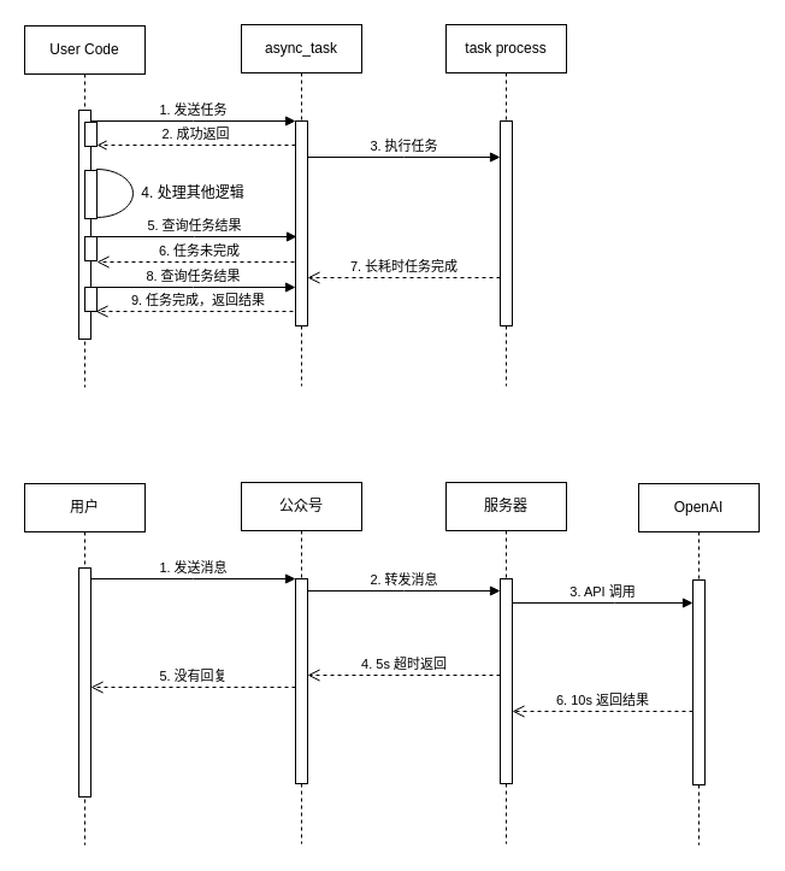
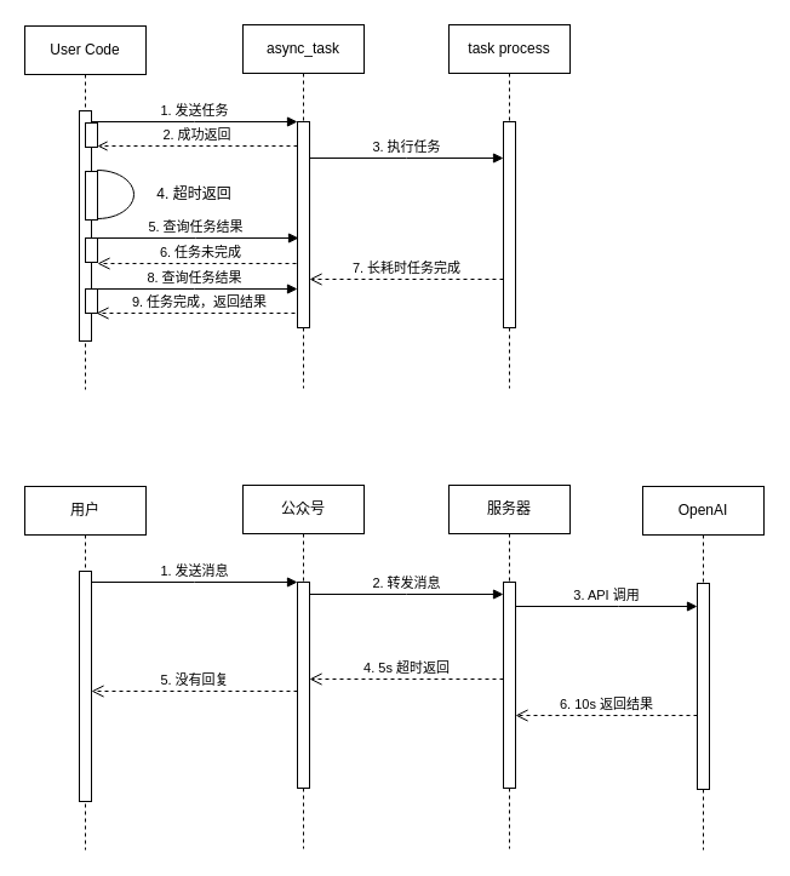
  <mxCell id="0" />
  <mxCell id="1" parent="0" />
  <mxCell id="2" value="9. 任务完成，返回结果" style="html=1;verticalAlign=bottom;endArrow=open;dashed=1;endSize=8;edgeStyle=elbowEdgeStyle;elbow=vertical;curved=0;rounded=0;" edge="1" parent="1"><mxGeometry relative="1" as="geometry"><mxPoint x="79" y="258" as="targetPoint" /><Array as="points"><mxPoint x="174" y="258" /></Array><mxPoint x="249" y="258" as="sourcePoint" /></mxGeometry></mxCell>
  <mxCell id="3" value="6. 任务未完成" style="html=1;verticalAlign=bottom;endArrow=open;dashed=1;endSize=8;edgeStyle=elbowEdgeStyle;elbow=vertical;curved=0;rounded=0;" edge="1" parent="1"><mxGeometry relative="1" as="geometry"><mxPoint x="80" y="217" as="targetPoint" /><Array as="points"><mxPoint x="175" y="217" /></Array><mxPoint x="250" y="217" as="sourcePoint" /></mxGeometry></mxCell>
  <mxCell id="4" value="User Code" style="shape=umlLifeline;perimeter=lifelinePerimeter;whiteSpace=wrap;html=1;container=0;dropTarget=0;collapsible=0;recursiveResize=0;outlineConnect=0;portConstraint=eastwest;newEdgeStyle={&quot;edgeStyle&quot;:&quot;elbowEdgeStyle&quot;,&quot;elbow&quot;:&quot;vertical&quot;,&quot;curved&quot;:0,&quot;rounded&quot;:0};" parent="1" vertex="1"><mxGeometry x="20" y="21" width="100" height="300" as="geometry" /></mxCell>
  <mxCell id="5" value="" style="html=1;points=[];perimeter=orthogonalPerimeter;outlineConnect=0;targetShapes=umlLifeline;portConstraint=eastwest;newEdgeStyle={&quot;edgeStyle&quot;:&quot;elbowEdgeStyle&quot;,&quot;elbow&quot;:&quot;vertical&quot;,&quot;curved&quot;:0,&quot;rounded&quot;:0};" parent="4" vertex="1"><mxGeometry x="45" y="70" width="10" height="190" as="geometry" /></mxCell>
  <mxCell id="6" value="" style="html=1;points=[];perimeter=orthogonalPerimeter;outlineConnect=0;targetShapes=umlLifeline;portConstraint=eastwest;newEdgeStyle={&quot;edgeStyle&quot;:&quot;elbowEdgeStyle&quot;,&quot;elbow&quot;:&quot;vertical&quot;,&quot;curved&quot;:0,&quot;rounded&quot;:0};" parent="4" vertex="1"><mxGeometry x="50" y="80" width="10" height="20" as="geometry" /></mxCell>
  <mxCell id="7" value="" style="html=1;points=[];perimeter=orthogonalPerimeter;outlineConnect=0;targetShapes=umlLifeline;portConstraint=eastwest;newEdgeStyle={&quot;edgeStyle&quot;:&quot;elbowEdgeStyle&quot;,&quot;elbow&quot;:&quot;vertical&quot;,&quot;curved&quot;:0,&quot;rounded&quot;:0};" vertex="1" parent="4"><mxGeometry x="50" y="120" width="10" height="40" as="geometry" /></mxCell>
  <mxCell id="8" value="" style="html=1;points=[];perimeter=orthogonalPerimeter;outlineConnect=0;targetShapes=umlLifeline;portConstraint=eastwest;newEdgeStyle={&quot;edgeStyle&quot;:&quot;elbowEdgeStyle&quot;,&quot;elbow&quot;:&quot;vertical&quot;,&quot;curved&quot;:0,&quot;rounded&quot;:0};" vertex="1" parent="4"><mxGeometry x="50" y="175" width="10" height="20" as="geometry" /></mxCell>
  <mxCell id="9" value="" style="html=1;points=[];perimeter=orthogonalPerimeter;outlineConnect=0;targetShapes=umlLifeline;portConstraint=eastwest;newEdgeStyle={&quot;edgeStyle&quot;:&quot;elbowEdgeStyle&quot;,&quot;elbow&quot;:&quot;vertical&quot;,&quot;curved&quot;:0,&quot;rounded&quot;:0};" vertex="1" parent="4"><mxGeometry x="50" y="217" width="10" height="20" as="geometry" /></mxCell>
  <mxCell id="10" value="async_task" style="shape=umlLifeline;perimeter=lifelinePerimeter;whiteSpace=wrap;html=1;container=0;dropTarget=0;collapsible=0;recursiveResize=0;outlineConnect=0;portConstraint=eastwest;newEdgeStyle={&quot;edgeStyle&quot;:&quot;elbowEdgeStyle&quot;,&quot;elbow&quot;:&quot;vertical&quot;,&quot;curved&quot;:0,&quot;rounded&quot;:0};" parent="1" vertex="1"><mxGeometry x="200" y="20" width="100" height="300" as="geometry" /></mxCell>
  <mxCell id="11" value="" style="html=1;points=[];perimeter=orthogonalPerimeter;outlineConnect=0;targetShapes=umlLifeline;portConstraint=eastwest;newEdgeStyle={&quot;edgeStyle&quot;:&quot;elbowEdgeStyle&quot;,&quot;elbow&quot;:&quot;vertical&quot;,&quot;curved&quot;:0,&quot;rounded&quot;:0};" parent="10" vertex="1"><mxGeometry x="45" y="80" width="10" height="170" as="geometry" /></mxCell>
  <mxCell id="12" value="1. 发送任务" style="html=1;verticalAlign=bottom;endArrow=block;edgeStyle=elbowEdgeStyle;elbow=vertical;curved=0;rounded=0;" parent="1" source="5" target="11" edge="1"><mxGeometry relative="1" as="geometry"><mxPoint x="175" y="110" as="sourcePoint" /><Array as="points"><mxPoint x="160" y="100" /></Array></mxGeometry></mxCell>
  <mxCell id="13" value="2. 成功返回" style="html=1;verticalAlign=bottom;endArrow=open;edgeStyle=elbowEdgeStyle;elbow=vertical;curved=0;rounded=0;dashed=1;endFill=0;" parent="1" target="6" edge="1"><mxGeometry relative="1" as="geometry"><mxPoint x="245" y="120" as="sourcePoint" /><Array as="points"><mxPoint x="170" y="120" /></Array><mxPoint x="80" y="120" as="targetPoint" /></mxGeometry></mxCell>
  <mxCell id="14" value="task process" style="shape=umlLifeline;perimeter=lifelinePerimeter;whiteSpace=wrap;html=1;container=0;dropTarget=0;collapsible=0;recursiveResize=0;outlineConnect=0;portConstraint=eastwest;newEdgeStyle={&quot;edgeStyle&quot;:&quot;elbowEdgeStyle&quot;,&quot;elbow&quot;:&quot;vertical&quot;,&quot;curved&quot;:0,&quot;rounded&quot;:0};" vertex="1" parent="1"><mxGeometry x="370" y="20" width="100" height="300" as="geometry" /></mxCell>
  <mxCell id="15" value="" style="html=1;points=[];perimeter=orthogonalPerimeter;outlineConnect=0;targetShapes=umlLifeline;portConstraint=eastwest;newEdgeStyle={&quot;edgeStyle&quot;:&quot;elbowEdgeStyle&quot;,&quot;elbow&quot;:&quot;vertical&quot;,&quot;curved&quot;:0,&quot;rounded&quot;:0};" vertex="1" parent="14"><mxGeometry x="45" y="80" width="10" height="170" as="geometry" /></mxCell>
  <mxCell id="16" value="" style="verticalLabelPosition=bottom;verticalAlign=top;html=1;shape=mxgraph.basic.arc;startAngle=0.498;endAngle=0;rotation=-180;" vertex="1" parent="1"><mxGeometry x="50" y="140" width="60" height="40" as="geometry" /></mxCell>
- <mxCell id="17" value="4. 处理其他逻辑" style="text;html=1;strokeColor=none;fillColor=none;align=center;verticalAlign=middle;whiteSpace=wrap;rounded=0;" vertex="1" parent="1"><mxGeometry x="110" y="145" width="100" height="30" as="geometry" /></mxCell>
+ <mxCell id="17" value="4. 超时返回" style="text;html=1;strokeColor=none;fillColor=none;align=center;verticalAlign=middle;whiteSpace=wrap;rounded=0;" vertex="1" parent="1"><mxGeometry x="110" y="145" width="100" height="30" as="geometry" /></mxCell>
  <mxCell id="18" value="5. 查询任务结果" style="html=1;verticalAlign=bottom;endArrow=block;edgeStyle=elbowEdgeStyle;elbow=vertical;curved=0;rounded=0;" edge="1" parent="1"><mxGeometry relative="1" as="geometry"><mxPoint x="76" y="196" as="sourcePoint" /><Array as="points"><mxPoint x="161" y="196" /></Array><mxPoint x="246" y="196" as="targetPoint" /></mxGeometry></mxCell>
  <mxCell id="19" value="8. 查询任务结果" style="html=1;verticalAlign=bottom;endArrow=block;edgeStyle=elbowEdgeStyle;elbow=vertical;curved=0;rounded=0;" edge="1" parent="1"><mxGeometry relative="1" as="geometry"><mxPoint x="75" y="238" as="sourcePoint" /><Array as="points"><mxPoint x="160" y="238" /></Array><mxPoint x="245" y="238" as="targetPoint" /></mxGeometry></mxCell>
  <mxCell id="20" value="3. 执行任务" style="html=1;verticalAlign=bottom;endArrow=block;edgeStyle=elbowEdgeStyle;elbow=vertical;curved=0;rounded=0;" edge="1" parent="1" source="11" target="15"><mxGeometry relative="1" as="geometry"><mxPoint x="280" y="130" as="sourcePoint" /><Array as="points"><mxPoint x="335" y="130" /></Array><mxPoint x="410" y="130" as="targetPoint" /></mxGeometry></mxCell>
  <mxCell id="21" value="7. 长耗时任务完成" style="html=1;verticalAlign=bottom;endArrow=open;dashed=1;endSize=8;edgeStyle=elbowEdgeStyle;elbow=vertical;curved=0;rounded=0;" edge="1" parent="1" source="15" target="11"><mxGeometry relative="1" as="geometry"><mxPoint x="260" y="230" as="targetPoint" /><Array as="points"><mxPoint x="355" y="230" /></Array><mxPoint x="410" y="230" as="sourcePoint" /><mxPoint as="offset" /></mxGeometry></mxCell>
  <mxCell id="22" value="5. 没有回复" style="html=1;verticalAlign=bottom;endArrow=open;dashed=1;endSize=8;edgeStyle=elbowEdgeStyle;elbow=vertical;curved=0;rounded=0;" edge="1" parent="1"><mxGeometry relative="1" as="geometry"><mxPoint x="75" y="570" as="targetPoint" /><Array as="points"><mxPoint x="170" y="570" /></Array><mxPoint x="245" y="570" as="sourcePoint" /></mxGeometry></mxCell>
  <mxCell id="23" value="用户" style="shape=umlLifeline;perimeter=lifelinePerimeter;whiteSpace=wrap;html=1;container=0;dropTarget=0;collapsible=0;recursiveResize=0;outlineConnect=0;portConstraint=eastwest;newEdgeStyle={&quot;edgeStyle&quot;:&quot;elbowEdgeStyle&quot;,&quot;elbow&quot;:&quot;vertical&quot;,&quot;curved&quot;:0,&quot;rounded&quot;:0};" vertex="1" parent="1"><mxGeometry x="20" y="401" width="100" height="300" as="geometry" /></mxCell>
  <mxCell id="24" value="" style="html=1;points=[];perimeter=orthogonalPerimeter;outlineConnect=0;targetShapes=umlLifeline;portConstraint=eastwest;newEdgeStyle={&quot;edgeStyle&quot;:&quot;elbowEdgeStyle&quot;,&quot;elbow&quot;:&quot;vertical&quot;,&quot;curved&quot;:0,&quot;rounded&quot;:0};" vertex="1" parent="23"><mxGeometry x="45" y="70" width="10" height="190" as="geometry" /></mxCell>
  <mxCell id="25" value="公众号" style="shape=umlLifeline;perimeter=lifelinePerimeter;whiteSpace=wrap;html=1;container=0;dropTarget=0;collapsible=0;recursiveResize=0;outlineConnect=0;portConstraint=eastwest;newEdgeStyle={&quot;edgeStyle&quot;:&quot;elbowEdgeStyle&quot;,&quot;elbow&quot;:&quot;vertical&quot;,&quot;curved&quot;:0,&quot;rounded&quot;:0};" vertex="1" parent="1"><mxGeometry x="200" y="400" width="100" height="300" as="geometry" /></mxCell>
  <mxCell id="26" value="" style="html=1;points=[];perimeter=orthogonalPerimeter;outlineConnect=0;targetShapes=umlLifeline;portConstraint=eastwest;newEdgeStyle={&quot;edgeStyle&quot;:&quot;elbowEdgeStyle&quot;,&quot;elbow&quot;:&quot;vertical&quot;,&quot;curved&quot;:0,&quot;rounded&quot;:0};" vertex="1" parent="25"><mxGeometry x="45" y="80" width="10" height="170" as="geometry" /></mxCell>
  <mxCell id="27" value="1. 发送消息" style="html=1;verticalAlign=bottom;endArrow=block;edgeStyle=elbowEdgeStyle;elbow=vertical;curved=0;rounded=0;" edge="1" source="24" target="26" parent="1"><mxGeometry relative="1" as="geometry"><mxPoint x="175" y="490" as="sourcePoint" /><Array as="points"><mxPoint x="160" y="480" /></Array></mxGeometry></mxCell>
  <mxCell id="28" value="服务器" style="shape=umlLifeline;perimeter=lifelinePerimeter;whiteSpace=wrap;html=1;container=0;dropTarget=0;collapsible=0;recursiveResize=0;outlineConnect=0;portConstraint=eastwest;newEdgeStyle={&quot;edgeStyle&quot;:&quot;elbowEdgeStyle&quot;,&quot;elbow&quot;:&quot;vertical&quot;,&quot;curved&quot;:0,&quot;rounded&quot;:0};" vertex="1" parent="1"><mxGeometry x="370" y="400" width="100" height="300" as="geometry" /></mxCell>
  <mxCell id="29" value="" style="html=1;points=[];perimeter=orthogonalPerimeter;outlineConnect=0;targetShapes=umlLifeline;portConstraint=eastwest;newEdgeStyle={&quot;edgeStyle&quot;:&quot;elbowEdgeStyle&quot;,&quot;elbow&quot;:&quot;vertical&quot;,&quot;curved&quot;:0,&quot;rounded&quot;:0};" vertex="1" parent="28"><mxGeometry x="45" y="80" width="10" height="170" as="geometry" /></mxCell>
  <mxCell id="30" value="2. 转发消息" style="html=1;verticalAlign=bottom;endArrow=block;edgeStyle=elbowEdgeStyle;elbow=vertical;curved=0;rounded=0;" edge="1" parent="1"><mxGeometry relative="1" as="geometry"><mxPoint x="255" y="490" as="sourcePoint" /><Array as="points"><mxPoint x="335" y="490" /></Array><mxPoint x="415" y="490" as="targetPoint" /></mxGeometry></mxCell>
  <mxCell id="31" value="OpenAI" style="shape=umlLifeline;perimeter=lifelinePerimeter;whiteSpace=wrap;html=1;container=0;dropTarget=0;collapsible=0;recursiveResize=0;outlineConnect=0;portConstraint=eastwest;newEdgeStyle={&quot;edgeStyle&quot;:&quot;elbowEdgeStyle&quot;,&quot;elbow&quot;:&quot;vertical&quot;,&quot;curved&quot;:0,&quot;rounded&quot;:0};" vertex="1" parent="1"><mxGeometry x="530" y="401" width="100" height="300" as="geometry" /></mxCell>
  <mxCell id="32" value="" style="html=1;points=[];perimeter=orthogonalPerimeter;outlineConnect=0;targetShapes=umlLifeline;portConstraint=eastwest;newEdgeStyle={&quot;edgeStyle&quot;:&quot;elbowEdgeStyle&quot;,&quot;elbow&quot;:&quot;vertical&quot;,&quot;curved&quot;:0,&quot;rounded&quot;:0};" vertex="1" parent="31"><mxGeometry x="45" y="80" width="10" height="170" as="geometry" /></mxCell>
  <mxCell id="33" value="3. API 调用" style="html=1;verticalAlign=bottom;endArrow=block;edgeStyle=elbowEdgeStyle;elbow=vertical;curved=0;rounded=0;" edge="1" parent="1" source="29" target="32"><mxGeometry relative="1" as="geometry"><mxPoint x="430" y="500" as="sourcePoint" /><Array as="points"><mxPoint x="510" y="500" /></Array><mxPoint x="590" y="500" as="targetPoint" /></mxGeometry></mxCell>
  <mxCell id="34" value="4. 5s 超时返回" style="html=1;verticalAlign=bottom;endArrow=open;dashed=1;endSize=8;edgeStyle=elbowEdgeStyle;elbow=vertical;curved=0;rounded=0;" edge="1" parent="1" source="29" target="26"><mxGeometry relative="1" as="geometry"><mxPoint x="250" y="560" as="targetPoint" /><Array as="points"><mxPoint x="345" y="560" /></Array><mxPoint x="420" y="560" as="sourcePoint" /></mxGeometry></mxCell>
  <mxCell id="35" value="6. 10s 返回结果" style="html=1;verticalAlign=bottom;endArrow=open;dashed=1;endSize=8;edgeStyle=elbowEdgeStyle;elbow=vertical;curved=0;rounded=0;" edge="1" parent="1" source="32" target="29"><mxGeometry relative="1" as="geometry"><mxPoint x="420" y="590" as="targetPoint" /><Array as="points"><mxPoint x="520" y="590" /></Array><mxPoint x="580" y="590" as="sourcePoint" /><mxPoint as="offset" /></mxGeometry></mxCell>
